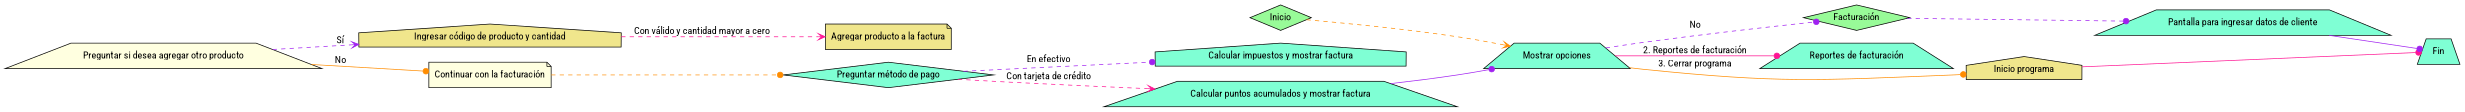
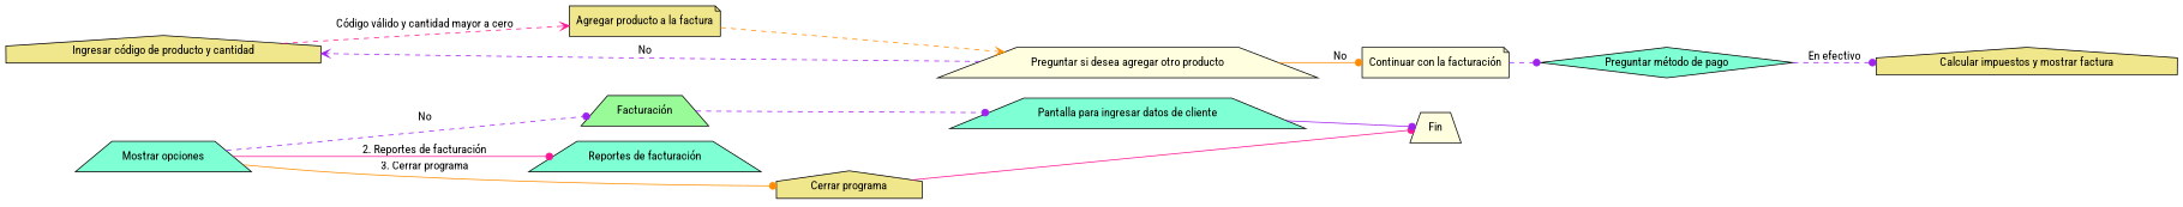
  digraph {
    fontname="Roboto Condensed"
    rankdir=LR
    node [fillcolor=aquamarine fontname="Roboto Condensed" shape=trapezium style=filled]
    edge [arrowhead=dot color=purple fontname="Roboto Condensed" style=dashed]
-   Inicio [fillcolor=palegreen shape=diamond]
    "Mostrar opciones"
-   "Facturación" [fillcolor=palegreen shape=diamond]
+   "Facturación" [fillcolor=palegreen]
    "Reportes de facturación"
-   "Cerrar programa" [fillcolor=khaki shape=house label="Inicio programa"]
+   "Cerrar programa" [fillcolor=khaki shape=house]
    "Pantalla para ingresar datos de cliente"
-   Fin
+   Fin [fillcolor=lightyellow]
    "Ingresar código de producto y cantidad" [fillcolor=khaki shape=house]
    "Agregar producto a la factura" [fillcolor=khaki shape=note]
    "Preguntar si desea agregar otro producto" [fillcolor=lightyellow]
    "Continuar con la facturación" [fillcolor=lightyellow shape=note]
    "Preguntar método de pago" [shape=diamond]
-   "Calcular impuestos y mostrar factura" [shape=house]
-   "Calcular puntos acumulados y mostrar factura"
-   Inicio -> "Mostrar opciones" [arrowhead=vee color=darkorange]
+   "Calcular impuestos y mostrar factura" [fillcolor=khaki shape=house]
    "Mostrar opciones" -> "Facturación" [label=No]
    "Mostrar opciones" -> "Reportes de facturación" [color=deeppink label="2. Reportes de facturación" style=solid]
    "Mostrar opciones" -> "Cerrar programa" [color=darkorange label="3. Cerrar programa" style=solid]
    "Facturación" -> "Pantalla para ingresar datos de cliente"
    "Cerrar programa" -> Fin [color=deeppink shape=oval style=solid]
    "Pantalla para ingresar datos de cliente" -> Fin [style=solid]
-   "Ingresar código de producto y cantidad" -> "Agregar producto a la factura" [arrowhead=vee color=deeppink label="Con válido y cantidad mayor a cero"]
-   "Preguntar si desea agregar otro producto" -> "Ingresar código de producto y cantidad" [arrowhead=vee label="Sí"]
+   "Ingresar código de producto y cantidad" -> "Agregar producto a la factura" [arrowhead=vee color=deeppink label="Código válido y cantidad mayor a cero"]
+   "Agregar producto a la factura" -> "Preguntar si desea agregar otro producto" [arrowhead=vee color=darkorange]
+   "Preguntar si desea agregar otro producto" -> "Ingresar código de producto y cantidad" [arrowhead=vee label=No]
    "Preguntar si desea agregar otro producto" -> "Continuar con la facturación" [color=darkorange label=No style=solid]
-   "Continuar con la facturación" -> "Preguntar método de pago" [color=darkorange]
+   "Continuar con la facturación" -> "Preguntar método de pago"
    "Preguntar método de pago" -> "Calcular impuestos y mostrar factura" [label="En efectivo"]
-   "Preguntar método de pago" -> "Calcular puntos acumulados y mostrar factura" [arrowhead=vee color=deeppink label="Con tarjeta de crédito"]
-   "Calcular puntos acumulados y mostrar factura" -> "Mostrar opciones" [style=solid]
  }
